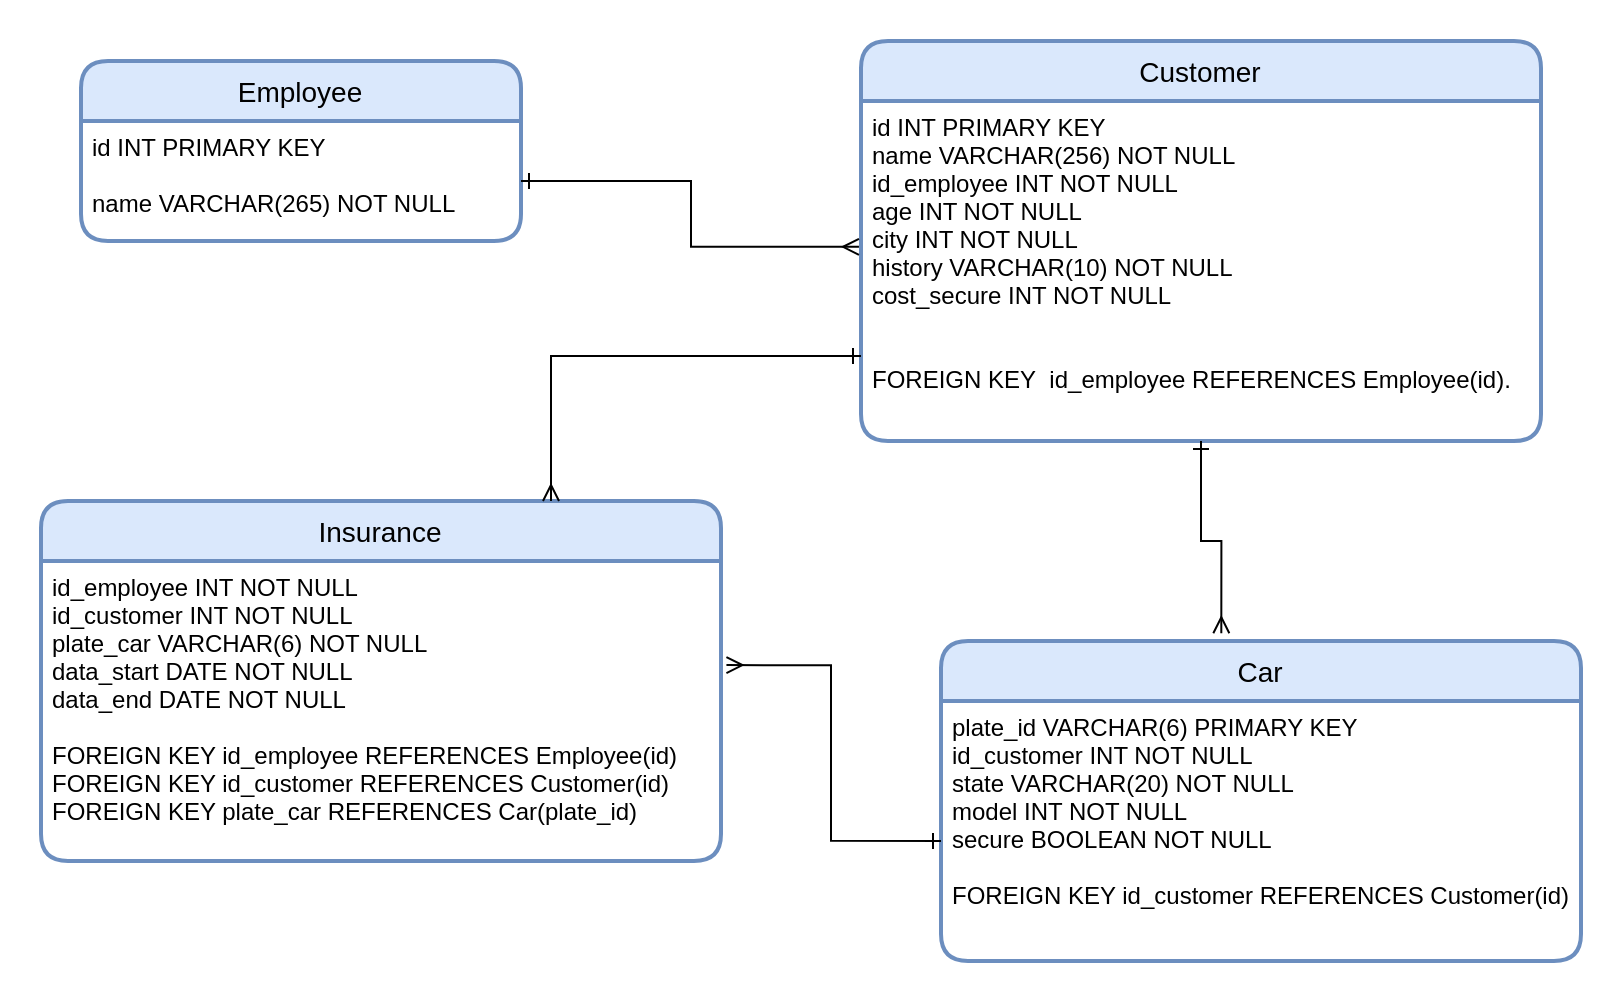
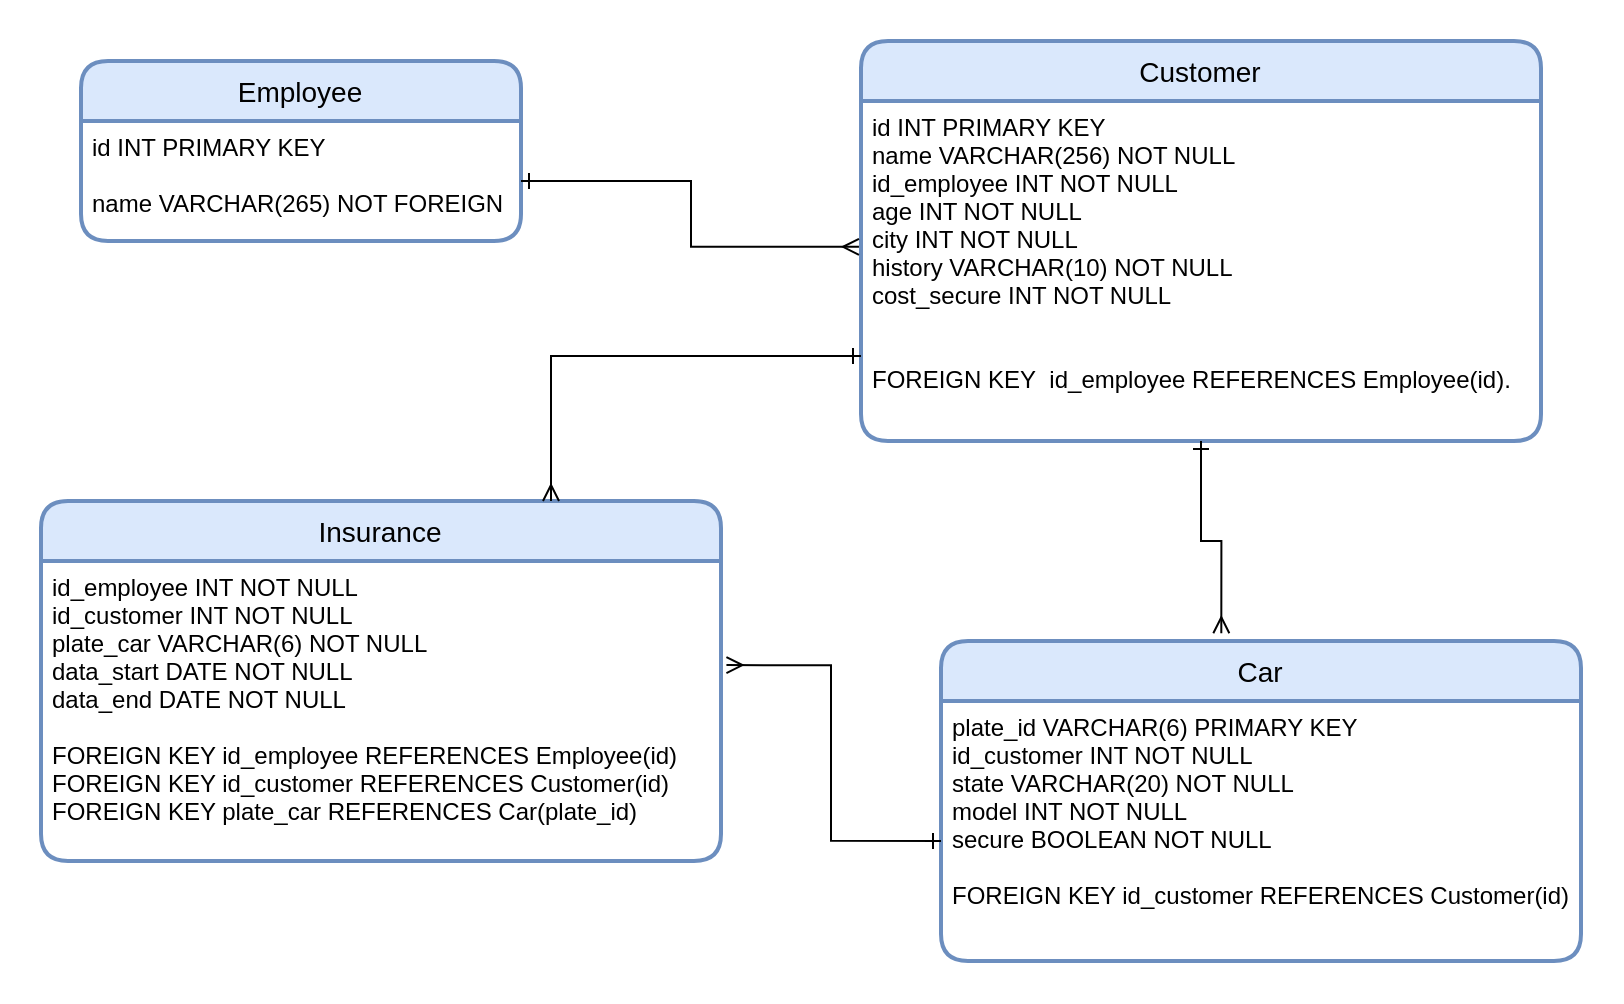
  <mxCell id="0" />
  <mxCell id="1" parent="0" />
  <mxCell id="2" value="Employee" style="swimlane;childLayout=stackLayout;horizontal=1;startSize=30;horizontalStack=0;rounded=1;fontSize=14;fontStyle=0;strokeWidth=2;resizeParent=0;resizeLast=1;shadow=0;dashed=0;align=center;fillColor=#dae8fc;strokeColor=#6c8ebf;" vertex="1" parent="1"><mxGeometry x="40" y="30" width="220" height="90" as="geometry" /></mxCell>
- <mxCell id="3" value="id INT PRIMARY KEY&#10;&#10;name VARCHAR(265) NOT NULL&#10;&#10;" style="align=left;strokeColor=none;fillColor=none;spacingLeft=4;fontSize=12;verticalAlign=top;resizable=0;rotatable=0;part=1;" vertex="1" parent="2"><mxGeometry y="30" width="220" height="60" as="geometry" /></mxCell>
+ <mxCell id="3" value="id INT PRIMARY KEY&#10;&#10;name VARCHAR(265) NOT FOREIGN&#10;&#10;" style="align=left;strokeColor=none;fillColor=none;spacingLeft=4;fontSize=12;verticalAlign=top;resizable=0;rotatable=0;part=1;" vertex="1" parent="2"><mxGeometry y="30" width="220" height="60" as="geometry" /></mxCell>
  <mxCell id="4" value="Customer" style="swimlane;childLayout=stackLayout;horizontal=1;startSize=30;horizontalStack=0;rounded=1;fontSize=14;fontStyle=0;strokeWidth=2;resizeParent=0;resizeLast=1;shadow=0;dashed=0;align=center;fillColor=#dae8fc;strokeColor=#6c8ebf;" vertex="1" parent="1"><mxGeometry x="430" y="20" width="340" height="200" as="geometry" /></mxCell>
  <mxCell id="5" value="id INT PRIMARY KEY&#10;name VARCHAR(256) NOT NULL&#10;id_employee INT NOT NULL&#10;age INT NOT NULL&#10;city INT NOT NULL&#10;history VARCHAR(10) NOT NULL&#10;cost_secure INT NOT NULL&#10;&#10;&#10;FOREIGN KEY  id_employee REFERENCES Employee(id).&#10;&#10;" style="align=left;strokeColor=none;fillColor=none;spacingLeft=4;fontSize=12;verticalAlign=top;resizable=0;rotatable=0;part=1;" vertex="1" parent="4"><mxGeometry y="30" width="340" height="170" as="geometry" /></mxCell>
  <mxCell id="6" value="Car" style="swimlane;childLayout=stackLayout;horizontal=1;startSize=30;horizontalStack=0;rounded=1;fontSize=14;fontStyle=0;strokeWidth=2;resizeParent=0;resizeLast=1;shadow=0;dashed=0;align=center;fillColor=#dae8fc;strokeColor=#6c8ebf;" vertex="1" parent="1"><mxGeometry x="470" y="320" width="320" height="160" as="geometry" /></mxCell>
  <mxCell id="7" value="plate_id VARCHAR(6) PRIMARY KEY &#10;id_customer INT NOT NULL&#10;state VARCHAR(20) NOT NULL&#10;model INT NOT NULL&#10;secure BOOLEAN NOT NULL&#10;&#10;FOREIGN KEY id_customer REFERENCES Customer(id)&#10;" style="align=left;strokeColor=none;fillColor=none;spacingLeft=4;fontSize=12;verticalAlign=top;resizable=0;rotatable=0;part=1;" vertex="1" parent="6"><mxGeometry y="30" width="320" height="130" as="geometry" /></mxCell>
  <mxCell id="8" value="" style="endArrow=ERmany;html=1;rounded=0;exitX=1;exitY=0.5;exitDx=0;exitDy=0;entryX=-0.003;entryY=0.429;entryDx=0;entryDy=0;entryPerimeter=0;endFill=0;startArrow=ERone;startFill=0;edgeStyle=orthogonalEdgeStyle;" edge="1" parent="1" source="3" target="5"><mxGeometry relative="1" as="geometry"><mxPoint x="270" y="200" as="sourcePoint" /><mxPoint x="430" y="200" as="targetPoint" /></mxGeometry></mxCell>
  <mxCell id="9" value="" style="endArrow=ERone;html=1;rounded=0;exitX=0.438;exitY=-0.024;exitDx=0;exitDy=0;entryX=0.5;entryY=1;entryDx=0;entryDy=0;startArrow=ERmany;startFill=0;endFill=0;edgeStyle=orthogonalEdgeStyle;exitPerimeter=0;" edge="1" parent="1" source="6" target="5"><mxGeometry relative="1" as="geometry"><mxPoint x="440" y="280" as="sourcePoint" /><mxPoint x="600" y="280" as="targetPoint" /></mxGeometry></mxCell>
  <mxCell id="10" value="Insurance" style="swimlane;childLayout=stackLayout;horizontal=1;startSize=30;horizontalStack=0;rounded=1;fontSize=14;fontStyle=0;strokeWidth=2;resizeParent=0;resizeLast=1;shadow=0;dashed=0;align=center;fillColor=#dae8fc;strokeColor=#6c8ebf;" vertex="1" parent="1"><mxGeometry x="20" y="250" width="340" height="180" as="geometry" /></mxCell>
  <mxCell id="11" value="id_employee INT NOT NULL&#10;id_customer INT NOT NULL&#10;plate_car VARCHAR(6) NOT NULL&#10;data_start DATE NOT NULL&#10;data_end DATE NOT NULL&#10;&#10;FOREIGN KEY id_employee REFERENCES Employee(id)&#10;FOREIGN KEY id_customer REFERENCES Customer(id)&#10;FOREIGN KEY plate_car REFERENCES Car(plate_id)" style="align=left;strokeColor=none;fillColor=none;spacingLeft=4;fontSize=12;verticalAlign=top;resizable=0;rotatable=0;part=1;" vertex="1" parent="10"><mxGeometry y="30" width="340" height="150" as="geometry" /></mxCell>
  <mxCell id="12" value="" style="endArrow=ERone;html=1;rounded=0;entryX=0;entryY=0.75;entryDx=0;entryDy=0;exitX=0.75;exitY=0;exitDx=0;exitDy=0;edgeStyle=orthogonalEdgeStyle;startArrow=ERmany;startFill=0;endFill=0;" edge="1" parent="1" source="10" target="5"><mxGeometry relative="1" as="geometry"><mxPoint x="340" y="250" as="sourcePoint" /><mxPoint x="500" y="250" as="targetPoint" /></mxGeometry></mxCell>
  <mxCell id="13" value="" style="endArrow=ERone;html=1;rounded=0;exitX=1.008;exitY=0.347;exitDx=0;exitDy=0;exitPerimeter=0;edgeStyle=orthogonalEdgeStyle;startArrow=ERmany;startFill=0;endFill=0;entryX=0;entryY=0.538;entryDx=0;entryDy=0;entryPerimeter=0;" edge="1" parent="1" source="11" target="7"><mxGeometry relative="1" as="geometry"><mxPoint x="260" y="330" as="sourcePoint" /><mxPoint x="410" y="420" as="targetPoint" /></mxGeometry></mxCell>
